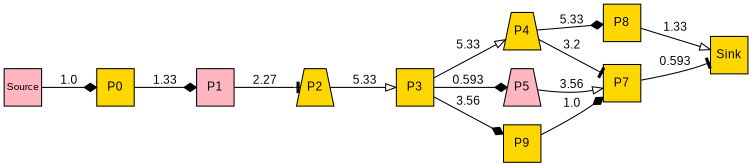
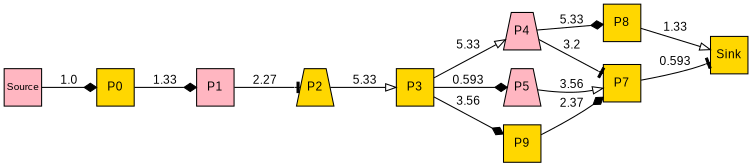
  digraph {
    rankdir=LR
    splines=true
    node [fillcolor=gold fixedsize=true fontcolor=black fontname=arial fontsize=12 margin=0 shape=box style=filled]
    edge [arrowhead=diamond fontcolor=black fontname=arial fontsize=12 margin=0]
    n1 [fillcolor=lightpink fontsize=10 label=Source width=0.5]
    n2 [label=P0 width=0.5]
    n3 [fillcolor=lightpink label=P1 width=0.5]
    n4 [label=P2 shape=trapezium width=0.5]
    n5 [label=P3 width=0.5]
-   n6 [label=P4 shape=trapezium width=0.5]
+   n6 [fillcolor=lightpink label=P4 shape=trapezium width=0.5]
    n7 [fillcolor=lightpink label=P5 shape=trapezium width=0.5]
    n8 [label=P9 width=0.5]
    n9 [label=P7 width=0.5]
    n10 [label=P8 width=0.5]
    n11 [label=Sink width=0.5]
    subgraph sub_1 {
      rank=same
      n1
    }
    subgraph sub_2 {
      rank=same
      n2
    }
    subgraph sub_3 {
      rank=same
      n3
    }
    subgraph sub_4 {
      rank=same
      n4
    }
    subgraph sub_5 {
      rank=same
      n5
    }
    subgraph sub_6 {
      rank=same
      n6
      n7
      n8
    }
    subgraph sub_7 {
      rank=same
      n9
      n10
    }
    subgraph sub_8 {
      rank=same
      n11
    }
    n1 -> n2 [label=1.0]
    n2 -> n3 [label=1.33]
    n3 -> n4 [arrowhead=tee label=2.27]
    n4 -> n5 [arrowhead=onormal label=5.33]
    n5 -> n6 [arrowhead=onormal label=5.33]
    n5 -> n7 [label=0.593]
    n5 -> n8 [label=3.56]
    n6 -> n9 [arrowhead=tee label=3.2]
    n6 -> n10 [label=5.33]
    n7 -> n9 [arrowhead=onormal label=3.56]
-   n8 -> n9 [label=1.0]
+   n8 -> n9 [label=2.37]
    n9 -> n11 [arrowhead=tee label=0.593]
    n10 -> n11 [arrowhead=onormal label=1.33]
  }
